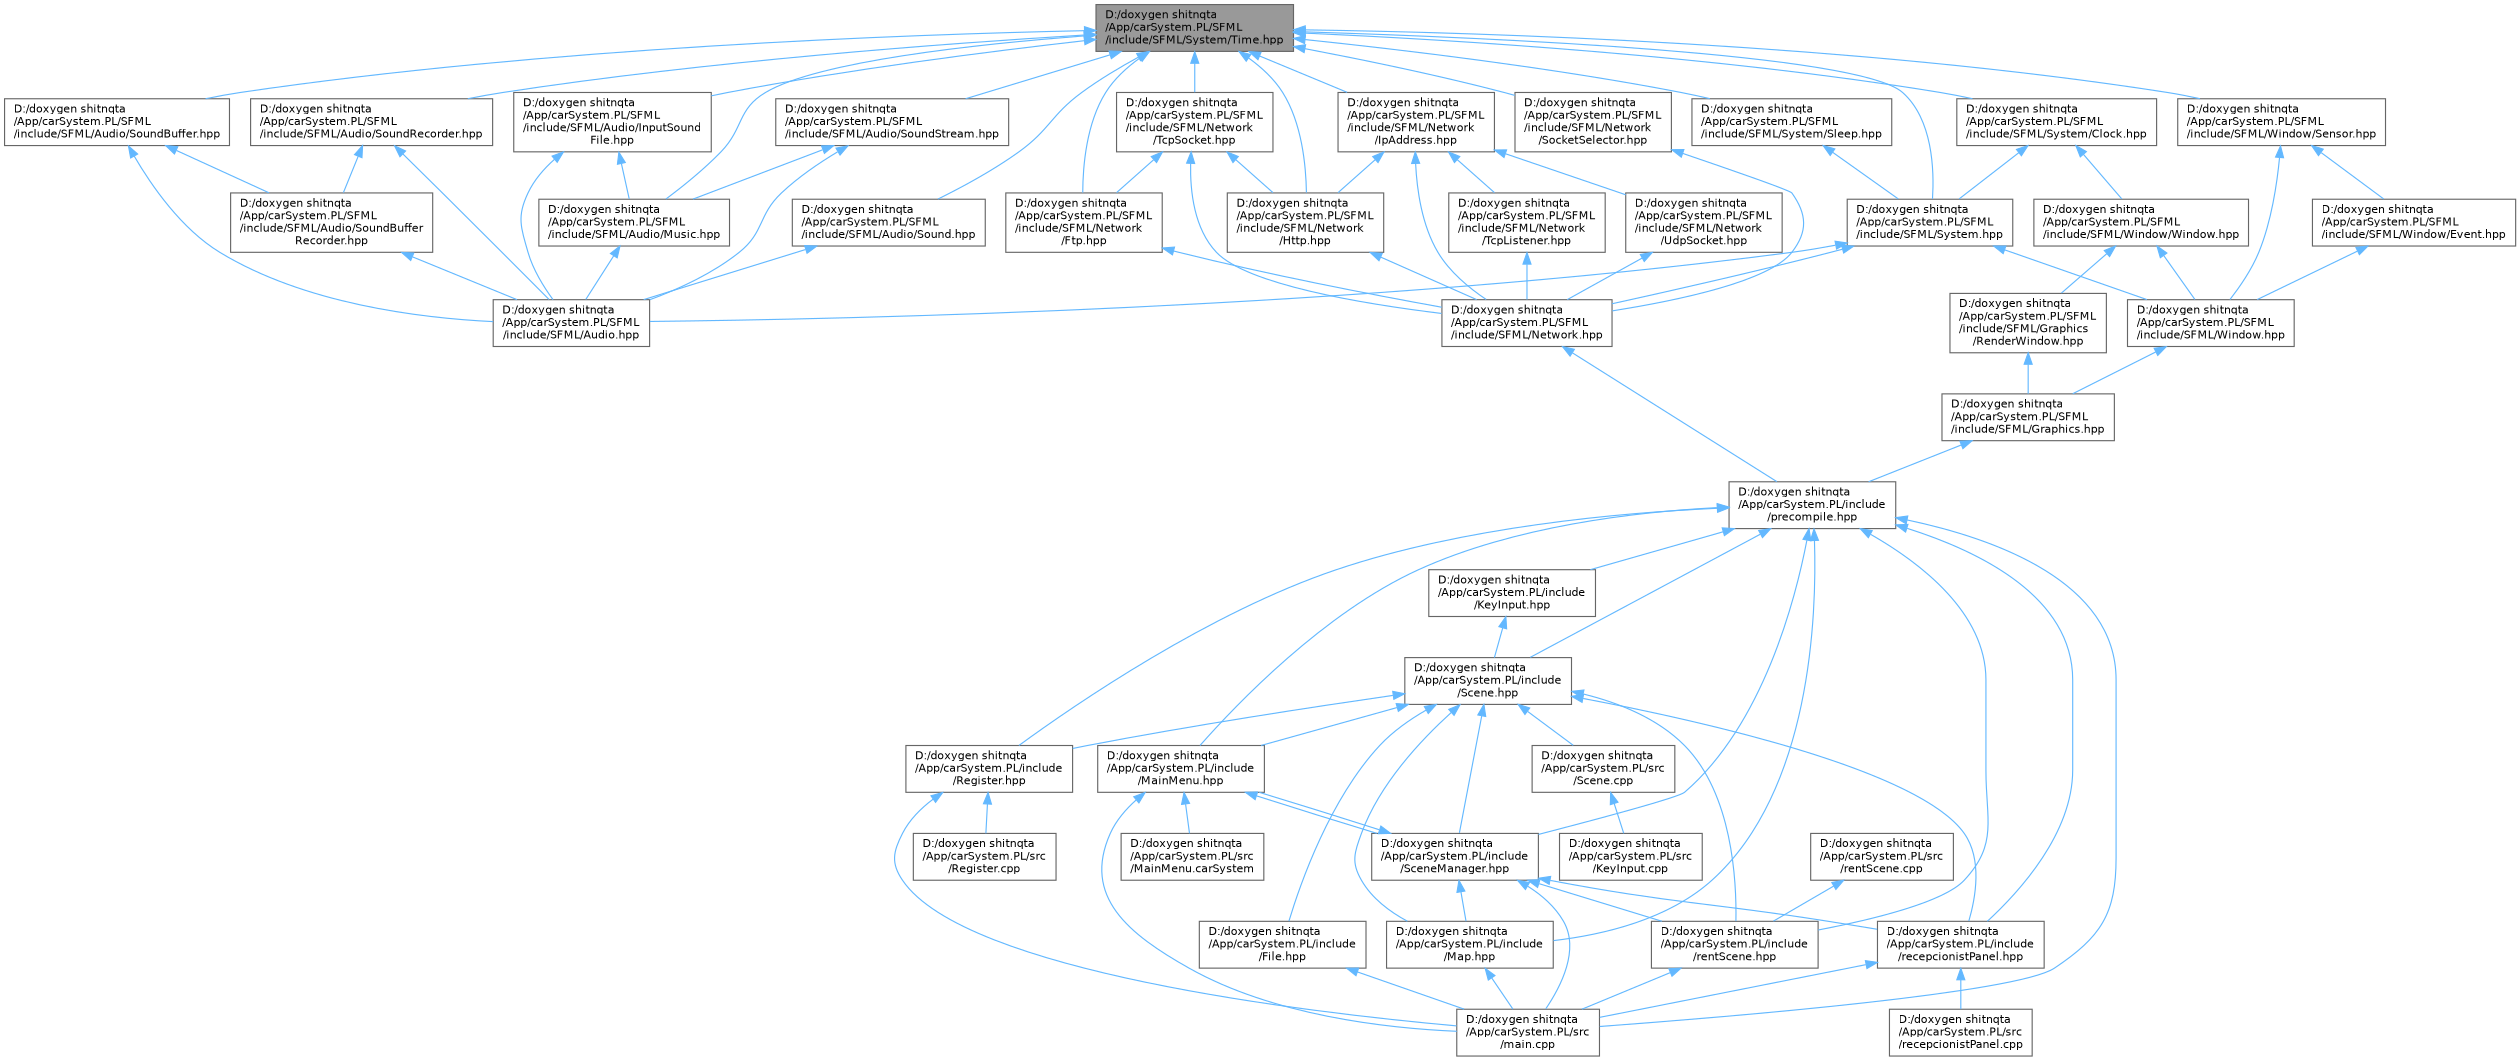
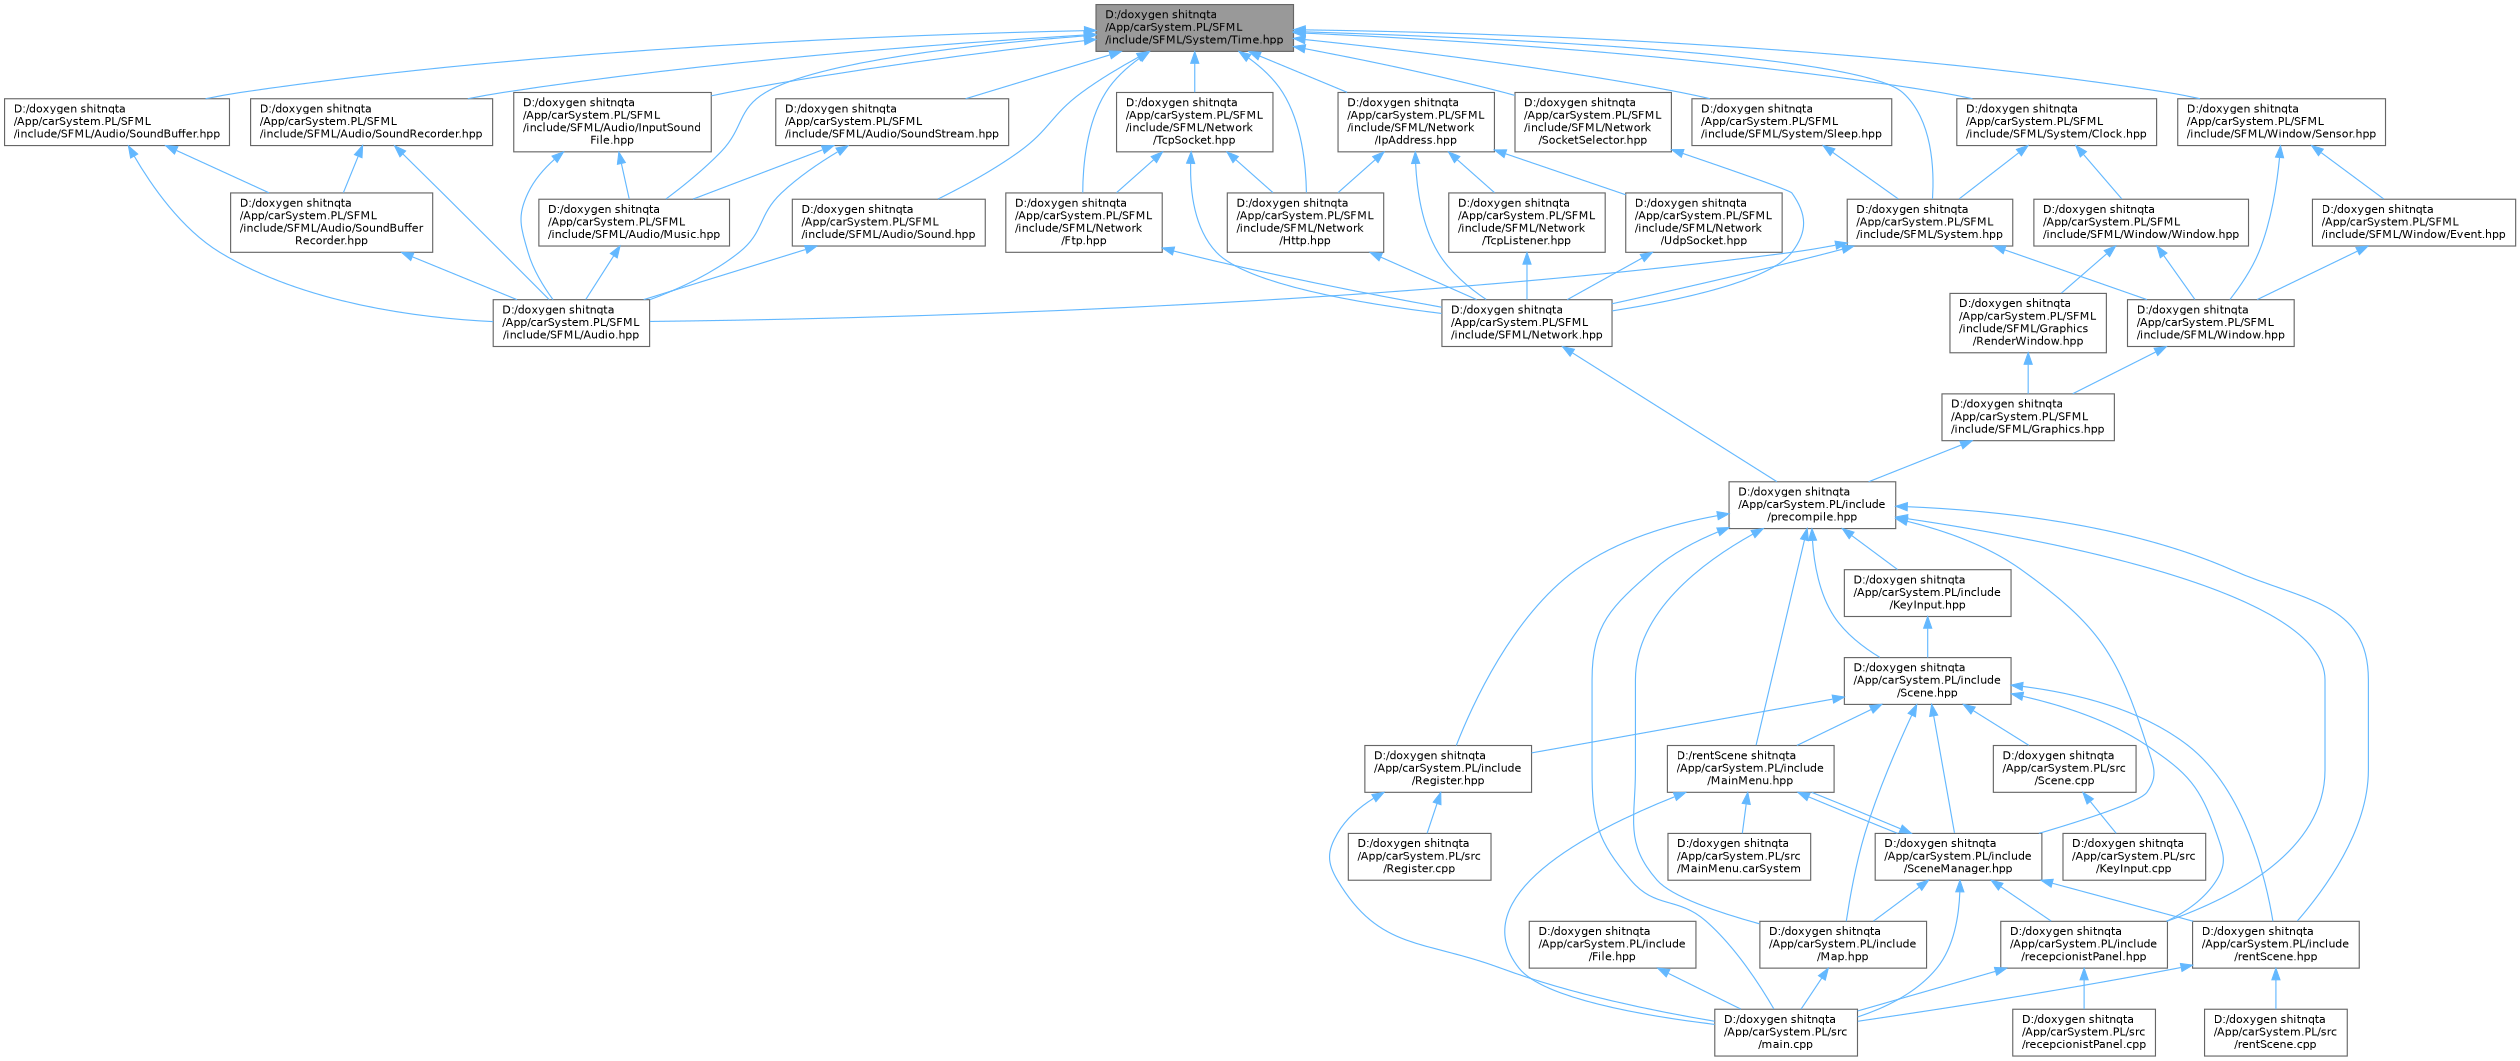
  digraph {
    node [color=grey40 fillcolor=white fontname=Helvetica fontsize=10 shape=box style=filled]
    edge [color=steelblue1 dir=back fontname=Helvetica fontsize=10 labelfontname=Helvetica labelfontsize=10 style=solid]
    n1 [color=gray40 fillcolor=grey60 fontcolor=black height=0.2 label="D:/doxygen shitnqta\l/App/carSystem.PL/SFML\l/include/SFML/System/Time.hpp" width=0.4]
    n2 [height=0.2 label="D:/doxygen shitnqta\l/App/carSystem.PL/SFML\l/include/SFML/Audio/InputSound\lFile.hpp" width=0.4]
    n3 [height=0.2 label="D:/doxygen shitnqta\l/App/carSystem.PL/SFML\l/include/SFML/Audio/Music.hpp" width=0.4]
    n4 [height=0.2 label="D:/doxygen shitnqta\l/App/carSystem.PL/SFML\l/include/SFML/Audio/Sound.hpp" width=0.4]
    n5 [height=0.2 label="D:/doxygen shitnqta\l/App/carSystem.PL/SFML\l/include/SFML/Audio/SoundBuffer.hpp" width=0.4]
    n6 [height=0.2 label="D:/doxygen shitnqta\l/App/carSystem.PL/SFML\l/include/SFML/Audio/SoundRecorder.hpp" width=0.4]
    n7 [height=0.2 label="D:/doxygen shitnqta\l/App/carSystem.PL/SFML\l/include/SFML/Audio/SoundStream.hpp" width=0.4]
    n8 [height=0.2 label="D:/doxygen shitnqta\l/App/carSystem.PL/SFML\l/include/SFML/Network\l/Ftp.hpp" width=0.4]
    n9 [height=0.2 label="D:/doxygen shitnqta\l/App/carSystem.PL/SFML\l/include/SFML/Network\l/Http.hpp" width=0.4]
    n10 [height=0.2 label="D:/doxygen shitnqta\l/App/carSystem.PL/SFML\l/include/SFML/Network\l/IpAddress.hpp" width=0.4]
    n11 [height=0.2 label="D:/doxygen shitnqta\l/App/carSystem.PL/SFML\l/include/SFML/Network\l/SocketSelector.hpp" width=0.4]
    n12 [height=0.2 label="D:/doxygen shitnqta\l/App/carSystem.PL/SFML\l/include/SFML/Network\l/TcpSocket.hpp" width=0.4]
    n13 [height=0.2 label="D:/doxygen shitnqta\l/App/carSystem.PL/SFML\l/include/SFML/System.hpp" width=0.4]
    n14 [height=0.2 label="D:/doxygen shitnqta\l/App/carSystem.PL/SFML\l/include/SFML/System/Clock.hpp" width=0.4]
    n15 [height=0.2 label="D:/doxygen shitnqta\l/App/carSystem.PL/SFML\l/include/SFML/System/Sleep.hpp" width=0.4]
    n16 [height=0.2 label="D:/doxygen shitnqta\l/App/carSystem.PL/SFML\l/include/SFML/Window/Sensor.hpp" width=0.4]
    n17 [height=0.2 label="D:/doxygen shitnqta\l/App/carSystem.PL/SFML\l/include/SFML/Audio.hpp" width=0.4]
    n18 [height=0.2 label="D:/doxygen shitnqta\l/App/carSystem.PL/SFML\l/include/SFML/Audio/SoundBuffer\lRecorder.hpp" width=0.4]
    n19 [height=0.2 label="D:/doxygen shitnqta\l/App/carSystem.PL/SFML\l/include/SFML/Network.hpp" width=0.4]
    n20 [height=0.2 label="D:/doxygen shitnqta\l/App/carSystem.PL/SFML\l/include/SFML/Network\l/TcpListener.hpp" width=0.4]
    n21 [height=0.2 label="D:/doxygen shitnqta\l/App/carSystem.PL/SFML\l/include/SFML/Network\l/UdpSocket.hpp" width=0.4]
    n22 [height=0.2 label="D:/doxygen shitnqta\l/App/carSystem.PL/SFML\l/include/SFML/Window.hpp" width=0.4]
    n23 [height=0.2 label="D:/doxygen shitnqta\l/App/carSystem.PL/SFML\l/include/SFML/Window/Window.hpp" width=0.4]
    n24 [height=0.2 label="D:/doxygen shitnqta\l/App/carSystem.PL/SFML\l/include/SFML/Window/Event.hpp" width=0.4]
    n25 [height=0.2 label="D:/doxygen shitnqta\l/App/carSystem.PL/include\l/precompile.hpp" width=0.4]
    n26 [height=0.2 label="D:/doxygen shitnqta\l/App/carSystem.PL/include\l/KeyInput.hpp" width=0.4]
    n27 [height=0.2 label="D:/doxygen shitnqta\l/App/carSystem.PL/include\l/Register.hpp" width=0.4]
    n28 [height=0.2 label="D:/doxygen shitnqta\l/App/carSystem.PL/src\l/main.cpp" width=0.4]
    n29 [height=0.2 label="D:/doxygen shitnqta\l/App/carSystem.PL/include\l/Scene.hpp" width=0.4]
-   n30 [height=0.2 label="D:/doxygen shitnqta\l/App/carSystem.PL/include\l/MainMenu.hpp" width=0.4]
+   n30 [height=0.2 label="D:/rentScene shitnqta\l/App/carSystem.PL/include\l/MainMenu.hpp" width=0.4]
    n31 [height=0.2 label="D:/doxygen shitnqta\l/App/carSystem.PL/include\l/SceneManager.hpp" width=0.4]
    n32 [height=0.2 label="D:/doxygen shitnqta\l/App/carSystem.PL/include\l/Map.hpp" width=0.4]
    n33 [height=0.2 label="D:/doxygen shitnqta\l/App/carSystem.PL/include\l/recepcionistPanel.hpp" width=0.4]
    n34 [height=0.2 label="D:/doxygen shitnqta\l/App/carSystem.PL/include\l/rentScene.hpp" width=0.4]
    n35 [height=0.2 label="D:/doxygen shitnqta\l/App/carSystem.PL/src\l/Register.cpp" width=0.4]
    n36 [height=0.2 label="D:/doxygen shitnqta\l/App/carSystem.PL/include\l/File.hpp" width=0.4]
    n37 [height=0.2 label="D:/doxygen shitnqta\l/App/carSystem.PL/src\l/Scene.cpp" width=0.4]
    n38 [height=0.2 label="D:/doxygen shitnqta\l/App/carSystem.PL/src\l/MainMenu.carSystem" width=0.4]
    n39 [height=0.2 label="D:/doxygen shitnqta\l/App/carSystem.PL/src\l/recepcionistPanel.cpp" width=0.4]
    n40 [height=0.2 label="D:/doxygen shitnqta\l/App/carSystem.PL/src\l/rentScene.cpp" width=0.4]
    n41 [height=0.2 label="D:/doxygen shitnqta\l/App/carSystem.PL/src\l/KeyInput.cpp" width=0.4]
    n42 [height=0.2 label="D:/doxygen shitnqta\l/App/carSystem.PL/SFML\l/include/SFML/Graphics.hpp" width=0.4]
    n43 [height=0.2 label="D:/doxygen shitnqta\l/App/carSystem.PL/SFML\l/include/SFML/Graphics\l/RenderWindow.hpp" width=0.4]
    n1 -> n2
    n1 -> n3
    n1 -> n4
    n1 -> n5
    n1 -> n6
    n1 -> n7
    n1 -> n8
    n1 -> n9
    n1 -> n10
    n1 -> n11
    n1 -> n12
    n1 -> n13
    n1 -> n14
    n1 -> n15
    n1 -> n16
    n2 -> n3
    n2 -> n17
    n3 -> n17
    n4 -> n17
    n5 -> n17
    n5 -> n18
    n6 -> n17
    n6 -> n18
    n7 -> n3
    n7 -> n17
    n8 -> n19
    n9 -> n19
    n10 -> n9
    n10 -> n19
    n10 -> n20
    n10 -> n21
    n11 -> n19
    n12 -> n8
    n12 -> n9
    n12 -> n19
    n13 -> n17
    n13 -> n19
    n13 -> n22
    n14 -> n13
    n14 -> n23
    n15 -> n13
    n16 -> n22
    n16 -> n24
    n18 -> n17
    n19 -> n25
    n20 -> n19
    n21 -> n19
    n22 -> n42
    n23 -> n22
    n23 -> n43
    n24 -> n22
    n25 -> n26
    n25 -> n27
    n25 -> n28
    n25 -> n29
    n25 -> n30
    n25 -> n31
    n25 -> n32
    n25 -> n33
    n25 -> n34
    n26 -> n29
    n27 -> n28
    n27 -> n35
    n29 -> n27
    n29 -> n30
    n29 -> n31
    n29 -> n32
    n29 -> n33
    n29 -> n34
-   n29 -> n36
    n29 -> n37
    n30 -> n28
    n30 -> n31
    n30 -> n38
    n31 -> n28
    n31 -> n30
    n31 -> n32
    n31 -> n33
    n31 -> n34
    n32 -> n28
    n33 -> n28
    n33 -> n39
    n34 -> n28
-   n40 -> n34
+   n34 -> n40
    n36 -> n28
    n37 -> n41
    n42 -> n25
    n43 -> n42
  }
